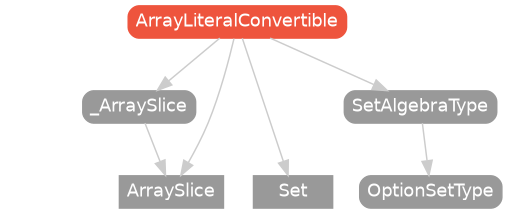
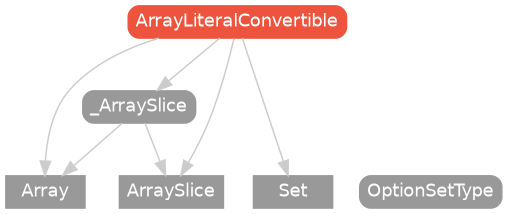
  strict digraph {
    node [color="#999999" fillcolor="#999999" fontcolor=white fontname=Helvetica fontsize=12 margin="0.07,0.05" shape=box style="filled,rounded"]
    edge [color="#cccccc"]
+   Array [height=0.3 style=filled]
    ArraySlice [height=0.3 style=filled]
    Set [height=0.3 style=filled]
    ArrayLiteralConvertible [color="#ee543d" fillcolor="#ee543d" height=0.3]
-   SetAlgebraType [height=0.3]
    n6 [height=0.3 label=_ArraySlice]
    OptionSetType [height=0.3]
    subgraph sub_1 {
      rank=max
+     Array
      ArraySlice
      Set
    }
+   ArrayLiteralConvertible -> Array
    ArrayLiteralConvertible -> ArraySlice
    ArrayLiteralConvertible -> Set
-   ArrayLiteralConvertible -> SetAlgebraType
    ArrayLiteralConvertible -> n6
-   SetAlgebraType -> OptionSetType
+   n6 -> Array
    n6 -> ArraySlice
  }
